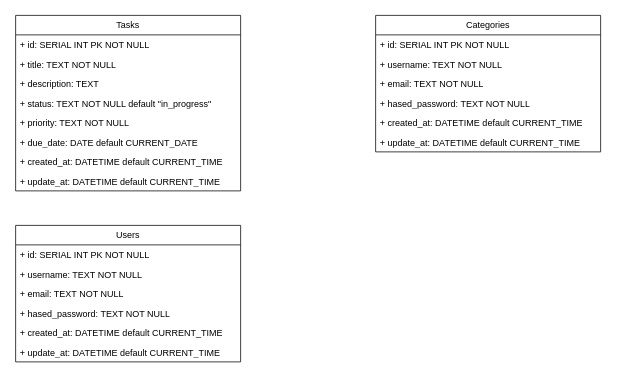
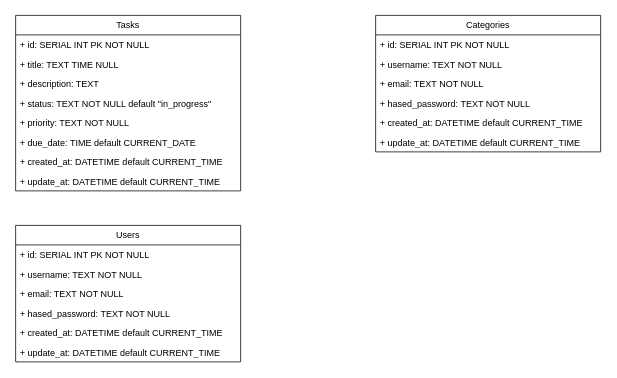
  <mxCell id="0" />
  <mxCell id="1" parent="0" />
  <mxCell id="2" value="Tasks" style="swimlane;fontStyle=0;childLayout=stackLayout;horizontal=1;startSize=26;fillColor=none;horizontalStack=0;resizeParent=1;resizeParentMax=0;resizeLast=0;collapsible=1;marginBottom=0;whiteSpace=wrap;html=1;" parent="1" vertex="1"><mxGeometry x="20" y="20" width="300" height="234" as="geometry" /></mxCell>
  <mxCell id="3" value="+ id: SERIAL INT PK NOT NULL" style="text;strokeColor=none;fillColor=none;align=left;verticalAlign=top;spacingLeft=4;spacingRight=4;overflow=hidden;rotatable=0;points=[[0,0.5],[1,0.5]];portConstraint=eastwest;whiteSpace=wrap;html=1;" parent="2" vertex="1"><mxGeometry y="26" width="300" height="26" as="geometry" /></mxCell>
- <mxCell id="4" value="+ title: TEXT NOT NULL" style="text;strokeColor=none;fillColor=none;align=left;verticalAlign=top;spacingLeft=4;spacingRight=4;overflow=hidden;rotatable=0;points=[[0,0.5],[1,0.5]];portConstraint=eastwest;whiteSpace=wrap;html=1;" parent="2" vertex="1"><mxGeometry y="52" width="300" height="26" as="geometry" /></mxCell>
+ <mxCell id="4" value="+ title: TEXT TIME NULL" style="text;strokeColor=none;fillColor=none;align=left;verticalAlign=top;spacingLeft=4;spacingRight=4;overflow=hidden;rotatable=0;points=[[0,0.5],[1,0.5]];portConstraint=eastwest;whiteSpace=wrap;html=1;" parent="2" vertex="1"><mxGeometry y="52" width="300" height="26" as="geometry" /></mxCell>
  <mxCell id="5" value="+ description: TEXT" style="text;strokeColor=none;fillColor=none;align=left;verticalAlign=top;spacingLeft=4;spacingRight=4;overflow=hidden;rotatable=0;points=[[0,0.5],[1,0.5]];portConstraint=eastwest;whiteSpace=wrap;html=1;" parent="2" vertex="1"><mxGeometry y="78" width="300" height="26" as="geometry" /></mxCell>
  <mxCell id="6" value="+ status: TEXT NOT NULL default &quot;in_progress&quot;" style="text;strokeColor=none;fillColor=none;align=left;verticalAlign=top;spacingLeft=4;spacingRight=4;overflow=hidden;rotatable=0;points=[[0,0.5],[1,0.5]];portConstraint=eastwest;whiteSpace=wrap;html=1;" parent="2" vertex="1"><mxGeometry y="104" width="300" height="26" as="geometry" /></mxCell>
  <mxCell id="7" value="+ priority: TEXT NOT NULL" style="text;strokeColor=none;fillColor=none;align=left;verticalAlign=top;spacingLeft=4;spacingRight=4;overflow=hidden;rotatable=0;points=[[0,0.5],[1,0.5]];portConstraint=eastwest;whiteSpace=wrap;html=1;" parent="2" vertex="1"><mxGeometry y="130" width="300" height="26" as="geometry" /></mxCell>
- <mxCell id="8" value="+ due_date: DATE default CURRENT_DATE" style="text;strokeColor=none;fillColor=none;align=left;verticalAlign=top;spacingLeft=4;spacingRight=4;overflow=hidden;rotatable=0;points=[[0,0.5],[1,0.5]];portConstraint=eastwest;whiteSpace=wrap;html=1;" parent="2" vertex="1"><mxGeometry y="156" width="300" height="26" as="geometry" /></mxCell>
+ <mxCell id="8" value="+ due_date: TIME default CURRENT_DATE" style="text;strokeColor=none;fillColor=none;align=left;verticalAlign=top;spacingLeft=4;spacingRight=4;overflow=hidden;rotatable=0;points=[[0,0.5],[1,0.5]];portConstraint=eastwest;whiteSpace=wrap;html=1;" parent="2" vertex="1"><mxGeometry y="156" width="300" height="26" as="geometry" /></mxCell>
  <mxCell id="9" value="+ created_at: DATETIME default CURRENT_TIME" style="text;strokeColor=none;fillColor=none;align=left;verticalAlign=top;spacingLeft=4;spacingRight=4;overflow=hidden;rotatable=0;points=[[0,0.5],[1,0.5]];portConstraint=eastwest;whiteSpace=wrap;html=1;" parent="2" vertex="1"><mxGeometry y="182" width="300" height="26" as="geometry" /></mxCell>
  <mxCell id="10" value="+ update_at: DATETIME default CURRENT_TIME" style="text;strokeColor=none;fillColor=none;align=left;verticalAlign=top;spacingLeft=4;spacingRight=4;overflow=hidden;rotatable=0;points=[[0,0.5],[1,0.5]];portConstraint=eastwest;whiteSpace=wrap;html=1;" parent="2" vertex="1"><mxGeometry y="208" width="300" height="26" as="geometry" /></mxCell>
  <mxCell id="11" value="Users" style="swimlane;fontStyle=0;childLayout=stackLayout;horizontal=1;startSize=26;fillColor=none;horizontalStack=0;resizeParent=1;resizeParentMax=0;resizeLast=0;collapsible=1;marginBottom=0;whiteSpace=wrap;html=1;" parent="1" vertex="1"><mxGeometry x="20" y="300" width="300" height="182" as="geometry" /></mxCell>
  <mxCell id="12" value="+ id: SERIAL INT PK NOT NULL" style="text;strokeColor=none;fillColor=none;align=left;verticalAlign=top;spacingLeft=4;spacingRight=4;overflow=hidden;rotatable=0;points=[[0,0.5],[1,0.5]];portConstraint=eastwest;whiteSpace=wrap;html=1;" parent="11" vertex="1"><mxGeometry y="26" width="300" height="26" as="geometry" /></mxCell>
  <mxCell id="13" value="+ username: TEXT NOT NULL" style="text;strokeColor=none;fillColor=none;align=left;verticalAlign=top;spacingLeft=4;spacingRight=4;overflow=hidden;rotatable=0;points=[[0,0.5],[1,0.5]];portConstraint=eastwest;whiteSpace=wrap;html=1;" parent="11" vertex="1"><mxGeometry y="52" width="300" height="26" as="geometry" /></mxCell>
  <mxCell id="14" value="+ email: TEXT NOT NULL" style="text;strokeColor=none;fillColor=none;align=left;verticalAlign=top;spacingLeft=4;spacingRight=4;overflow=hidden;rotatable=0;points=[[0,0.5],[1,0.5]];portConstraint=eastwest;whiteSpace=wrap;html=1;" parent="11" vertex="1"><mxGeometry y="78" width="300" height="26" as="geometry" /></mxCell>
  <mxCell id="15" value="+ hased_password: TEXT NOT NULL" style="text;strokeColor=none;fillColor=none;align=left;verticalAlign=top;spacingLeft=4;spacingRight=4;overflow=hidden;rotatable=0;points=[[0,0.5],[1,0.5]];portConstraint=eastwest;whiteSpace=wrap;html=1;" parent="11" vertex="1"><mxGeometry y="104" width="300" height="26" as="geometry" /></mxCell>
  <mxCell id="16" value="+ created_at: DATETIME default CURRENT_TIME" style="text;strokeColor=none;fillColor=none;align=left;verticalAlign=top;spacingLeft=4;spacingRight=4;overflow=hidden;rotatable=0;points=[[0,0.5],[1,0.5]];portConstraint=eastwest;whiteSpace=wrap;html=1;" parent="11" vertex="1"><mxGeometry y="130" width="300" height="26" as="geometry" /></mxCell>
  <mxCell id="17" value="+ update_at: DATETIME default CURRENT_TIME" style="text;strokeColor=none;fillColor=none;align=left;verticalAlign=top;spacingLeft=4;spacingRight=4;overflow=hidden;rotatable=0;points=[[0,0.5],[1,0.5]];portConstraint=eastwest;whiteSpace=wrap;html=1;" parent="11" vertex="1"><mxGeometry y="156" width="300" height="26" as="geometry" /></mxCell>
  <mxCell id="18" value="Categories" style="swimlane;fontStyle=0;childLayout=stackLayout;horizontal=1;startSize=26;fillColor=none;horizontalStack=0;resizeParent=1;resizeParentMax=0;resizeLast=0;collapsible=1;marginBottom=0;whiteSpace=wrap;html=1;" parent="1" vertex="1"><mxGeometry x="500" y="20" width="300" height="182" as="geometry" /></mxCell>
  <mxCell id="19" value="+ id: SERIAL INT PK NOT NULL" style="text;strokeColor=none;fillColor=none;align=left;verticalAlign=top;spacingLeft=4;spacingRight=4;overflow=hidden;rotatable=0;points=[[0,0.5],[1,0.5]];portConstraint=eastwest;whiteSpace=wrap;html=1;" parent="18" vertex="1"><mxGeometry y="26" width="300" height="26" as="geometry" /></mxCell>
  <mxCell id="20" value="+ username: TEXT NOT NULL" style="text;strokeColor=none;fillColor=none;align=left;verticalAlign=top;spacingLeft=4;spacingRight=4;overflow=hidden;rotatable=0;points=[[0,0.5],[1,0.5]];portConstraint=eastwest;whiteSpace=wrap;html=1;" parent="18" vertex="1"><mxGeometry y="52" width="300" height="26" as="geometry" /></mxCell>
  <mxCell id="21" value="+ email: TEXT NOT NULL" style="text;strokeColor=none;fillColor=none;align=left;verticalAlign=top;spacingLeft=4;spacingRight=4;overflow=hidden;rotatable=0;points=[[0,0.5],[1,0.5]];portConstraint=eastwest;whiteSpace=wrap;html=1;" parent="18" vertex="1"><mxGeometry y="78" width="300" height="26" as="geometry" /></mxCell>
  <mxCell id="22" value="+ hased_password: TEXT NOT NULL" style="text;strokeColor=none;fillColor=none;align=left;verticalAlign=top;spacingLeft=4;spacingRight=4;overflow=hidden;rotatable=0;points=[[0,0.5],[1,0.5]];portConstraint=eastwest;whiteSpace=wrap;html=1;" parent="18" vertex="1"><mxGeometry y="104" width="300" height="26" as="geometry" /></mxCell>
  <mxCell id="23" value="+ created_at: DATETIME default CURRENT_TIME" style="text;strokeColor=none;fillColor=none;align=left;verticalAlign=top;spacingLeft=4;spacingRight=4;overflow=hidden;rotatable=0;points=[[0,0.5],[1,0.5]];portConstraint=eastwest;whiteSpace=wrap;html=1;" parent="18" vertex="1"><mxGeometry y="130" width="300" height="26" as="geometry" /></mxCell>
  <mxCell id="24" value="+ update_at: DATETIME default CURRENT_TIME" style="text;strokeColor=none;fillColor=none;align=left;verticalAlign=top;spacingLeft=4;spacingRight=4;overflow=hidden;rotatable=0;points=[[0,0.5],[1,0.5]];portConstraint=eastwest;whiteSpace=wrap;html=1;" parent="18" vertex="1"><mxGeometry y="156" width="300" height="26" as="geometry" /></mxCell>
